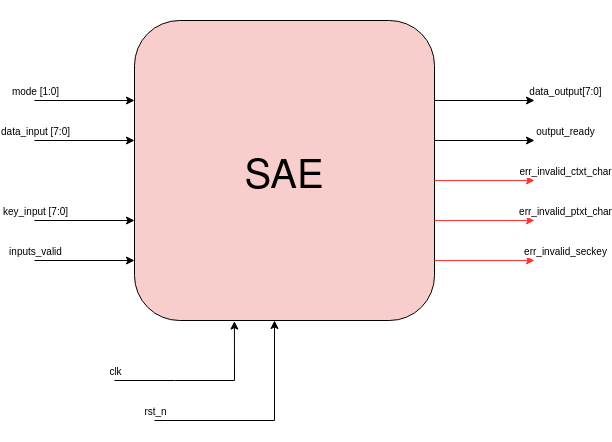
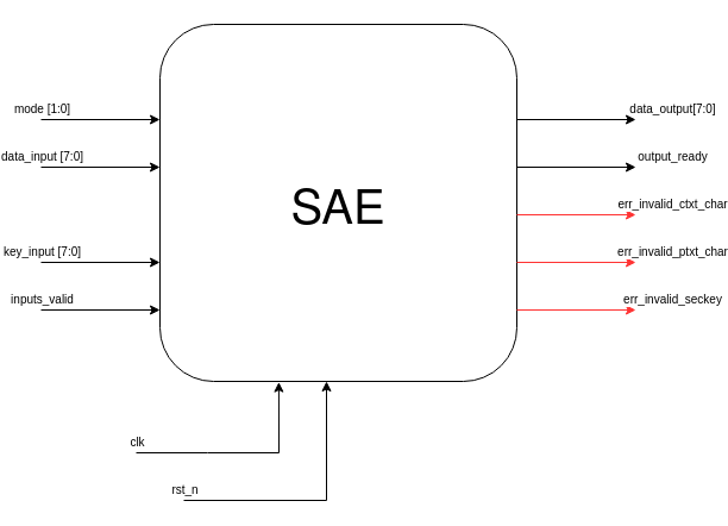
  <mxCell id="0" />
  <mxCell id="1" parent="0" />
- <mxCell id="2" value="&lt;font data-font-src=&quot;https://fonts.googleapis.com/css?family=Helvetica+Neue&quot; face=&quot;Helvetica Neue&quot; style=&quot;font-size: 40px;&quot;&gt;SAE&lt;/font&gt;" style="whiteSpace=wrap;html=1;aspect=fixed;rounded=1;strokeWidth=1;fillColor=#f8cecc;" vertex="1" parent="1"><mxGeometry x="120" y="20" width="300" height="300" as="geometry" /></mxCell>
+ <mxCell id="2" value="&lt;font data-font-src=&quot;https://fonts.googleapis.com/css?family=Helvetica+Neue&quot; face=&quot;Helvetica Neue&quot; style=&quot;font-size: 40px;&quot;&gt;SAE&lt;/font&gt;" style="whiteSpace=wrap;html=1;aspect=fixed;rounded=1;strokeWidth=1;" vertex="1" parent="1"><mxGeometry x="120" y="20" width="300" height="300" as="geometry" /></mxCell>
  <mxCell id="3" value="" style="endArrow=classic;html=1;rounded=0;fontSize=40;entryX=0.333;entryY=1.002;entryDx=0;entryDy=0;entryPerimeter=0;" edge="1" parent="1" target="2"><mxGeometry relative="1" as="geometry"><mxPoint x="100" y="380" as="sourcePoint" /><mxPoint x="220" y="380" as="targetPoint" /><Array as="points"><mxPoint x="160" y="380" /><mxPoint x="220" y="380" /></Array></mxGeometry></mxCell>
  <mxCell id="4" value="clk" style="edgeLabel;resizable=0;html=1;align=center;verticalAlign=middle;rounded=1;strokeWidth=1;fontSize=10;" connectable="0" vertex="1" parent="3"><mxGeometry relative="1" as="geometry"><mxPoint x="-90" y="-10" as="offset" /></mxGeometry></mxCell>
  <mxCell id="5" value="" style="endArrow=classic;html=1;rounded=0;fontSize=40;" edge="1" parent="1"><mxGeometry relative="1" as="geometry"><mxPoint x="20" y="260" as="sourcePoint" /><mxPoint x="120" y="260" as="targetPoint" /></mxGeometry></mxCell>
  <mxCell id="6" value="inputs_valid" style="edgeLabel;resizable=0;html=1;align=center;verticalAlign=middle;rounded=1;strokeWidth=1;fontSize=10;" connectable="0" vertex="1" parent="5"><mxGeometry relative="1" as="geometry"><mxPoint x="-50" y="-10" as="offset" /></mxGeometry></mxCell>
  <mxCell id="7" value="" style="endArrow=classic;html=1;rounded=0;fontSize=40;" edge="1" parent="1"><mxGeometry relative="1" as="geometry"><mxPoint x="20" y="220" as="sourcePoint" /><mxPoint x="120" y="220" as="targetPoint" /></mxGeometry></mxCell>
  <mxCell id="8" value="key_input [7:0]" style="edgeLabel;resizable=0;html=1;align=center;verticalAlign=middle;rounded=1;strokeWidth=1;fontSize=10;" connectable="0" vertex="1" parent="7"><mxGeometry relative="1" as="geometry"><mxPoint x="-50" y="-10" as="offset" /></mxGeometry></mxCell>
  <mxCell id="9" value="" style="endArrow=classic;html=1;rounded=0;fontSize=40;" edge="1" parent="1"><mxGeometry relative="1" as="geometry"><mxPoint x="20" y="140" as="sourcePoint" /><mxPoint x="120" y="140" as="targetPoint" /></mxGeometry></mxCell>
  <mxCell id="10" value="data_input [7:0]" style="edgeLabel;resizable=0;html=1;align=center;verticalAlign=middle;rounded=1;strokeWidth=1;fontSize=10;" connectable="0" vertex="1" parent="9"><mxGeometry relative="1" as="geometry"><mxPoint x="-50" y="-10" as="offset" /></mxGeometry></mxCell>
  <mxCell id="11" value="" style="endArrow=classic;html=1;rounded=0;fontSize=40;" edge="1" parent="1"><mxGeometry relative="1" as="geometry"><mxPoint x="20" y="100" as="sourcePoint" /><mxPoint x="120" y="100" as="targetPoint" /></mxGeometry></mxCell>
  <mxCell id="12" value="mode [1:0]" style="edgeLabel;resizable=0;html=1;align=center;verticalAlign=middle;rounded=1;strokeWidth=1;fontSize=10;" connectable="0" vertex="1" parent="11"><mxGeometry relative="1" as="geometry"><mxPoint x="-50" y="-10" as="offset" /></mxGeometry></mxCell>
  <mxCell id="13" value="" style="endArrow=classic;html=1;rounded=0;fontSize=40;" edge="1" parent="1"><mxGeometry relative="1" as="geometry"><mxPoint x="140" y="420" as="sourcePoint" /><mxPoint x="260" y="320" as="targetPoint" /><Array as="points"><mxPoint x="260" y="420" /></Array></mxGeometry></mxCell>
  <mxCell id="14" value="rst_n" style="edgeLabel;resizable=0;html=1;align=center;verticalAlign=middle;rounded=1;strokeWidth=1;fontSize=10;" connectable="0" vertex="1" parent="13"><mxGeometry relative="1" as="geometry"><mxPoint x="-110" y="-10" as="offset" /></mxGeometry></mxCell>
  <mxCell id="15" value="" style="endArrow=classic;html=1;rounded=0;fontSize=40;strokeColor=#FF3333;" edge="1" parent="1"><mxGeometry relative="1" as="geometry"><mxPoint x="420" y="260" as="sourcePoint" /><mxPoint x="520" y="260" as="targetPoint" /></mxGeometry></mxCell>
  <mxCell id="16" value="err_invalid_seckey" style="edgeLabel;resizable=0;html=1;align=center;verticalAlign=middle;rounded=1;strokeWidth=1;fontSize=10;" connectable="0" vertex="1" parent="15"><mxGeometry relative="1" as="geometry"><mxPoint x="80" y="-10" as="offset" /></mxGeometry></mxCell>
  <mxCell id="17" value="" style="endArrow=classic;html=1;rounded=0;fontSize=40;strokeColor=#FF3333;" edge="1" parent="1"><mxGeometry relative="1" as="geometry"><mxPoint x="420" y="220" as="sourcePoint" /><mxPoint x="520" y="220" as="targetPoint" /></mxGeometry></mxCell>
  <mxCell id="18" value="err_invalid_ptxt_char" style="edgeLabel;resizable=0;html=1;align=center;verticalAlign=middle;rounded=1;strokeWidth=1;fontSize=10;" connectable="0" vertex="1" parent="17"><mxGeometry relative="1" as="geometry"><mxPoint x="80" y="-10" as="offset" /></mxGeometry></mxCell>
  <mxCell id="19" value="" style="endArrow=classic;html=1;rounded=0;fontSize=40;" edge="1" parent="1"><mxGeometry relative="1" as="geometry"><mxPoint x="420" y="140" as="sourcePoint" /><mxPoint x="520" y="140" as="targetPoint" /></mxGeometry></mxCell>
  <mxCell id="20" value="output_ready" style="edgeLabel;resizable=0;html=1;align=center;verticalAlign=middle;rounded=1;strokeWidth=1;fontSize=10;" connectable="0" vertex="1" parent="19"><mxGeometry relative="1" as="geometry"><mxPoint x="80" y="-10" as="offset" /></mxGeometry></mxCell>
  <mxCell id="21" value="" style="endArrow=classic;html=1;rounded=0;fontSize=40;" edge="1" parent="1"><mxGeometry relative="1" as="geometry"><mxPoint x="420" y="100" as="sourcePoint" /><mxPoint x="520" y="100" as="targetPoint" /></mxGeometry></mxCell>
  <mxCell id="22" value="data_output[7:0]" style="edgeLabel;resizable=0;html=1;align=center;verticalAlign=middle;rounded=1;strokeWidth=1;fontSize=10;" connectable="0" vertex="1" parent="21"><mxGeometry relative="1" as="geometry"><mxPoint x="80" y="-10" as="offset" /></mxGeometry></mxCell>
  <mxCell id="23" value="" style="endArrow=classic;html=1;rounded=0;fontSize=40;strokeColor=#FF3333;" edge="1" parent="1"><mxGeometry relative="1" as="geometry"><mxPoint x="420" y="180" as="sourcePoint" /><mxPoint x="520" y="180" as="targetPoint" /></mxGeometry></mxCell>
  <mxCell id="24" value="err_invalid_ctxt_char" style="edgeLabel;resizable=0;html=1;align=center;verticalAlign=middle;rounded=1;strokeWidth=1;fontSize=10;" connectable="0" vertex="1" parent="23"><mxGeometry relative="1" as="geometry"><mxPoint x="80" y="-10" as="offset" /></mxGeometry></mxCell>
